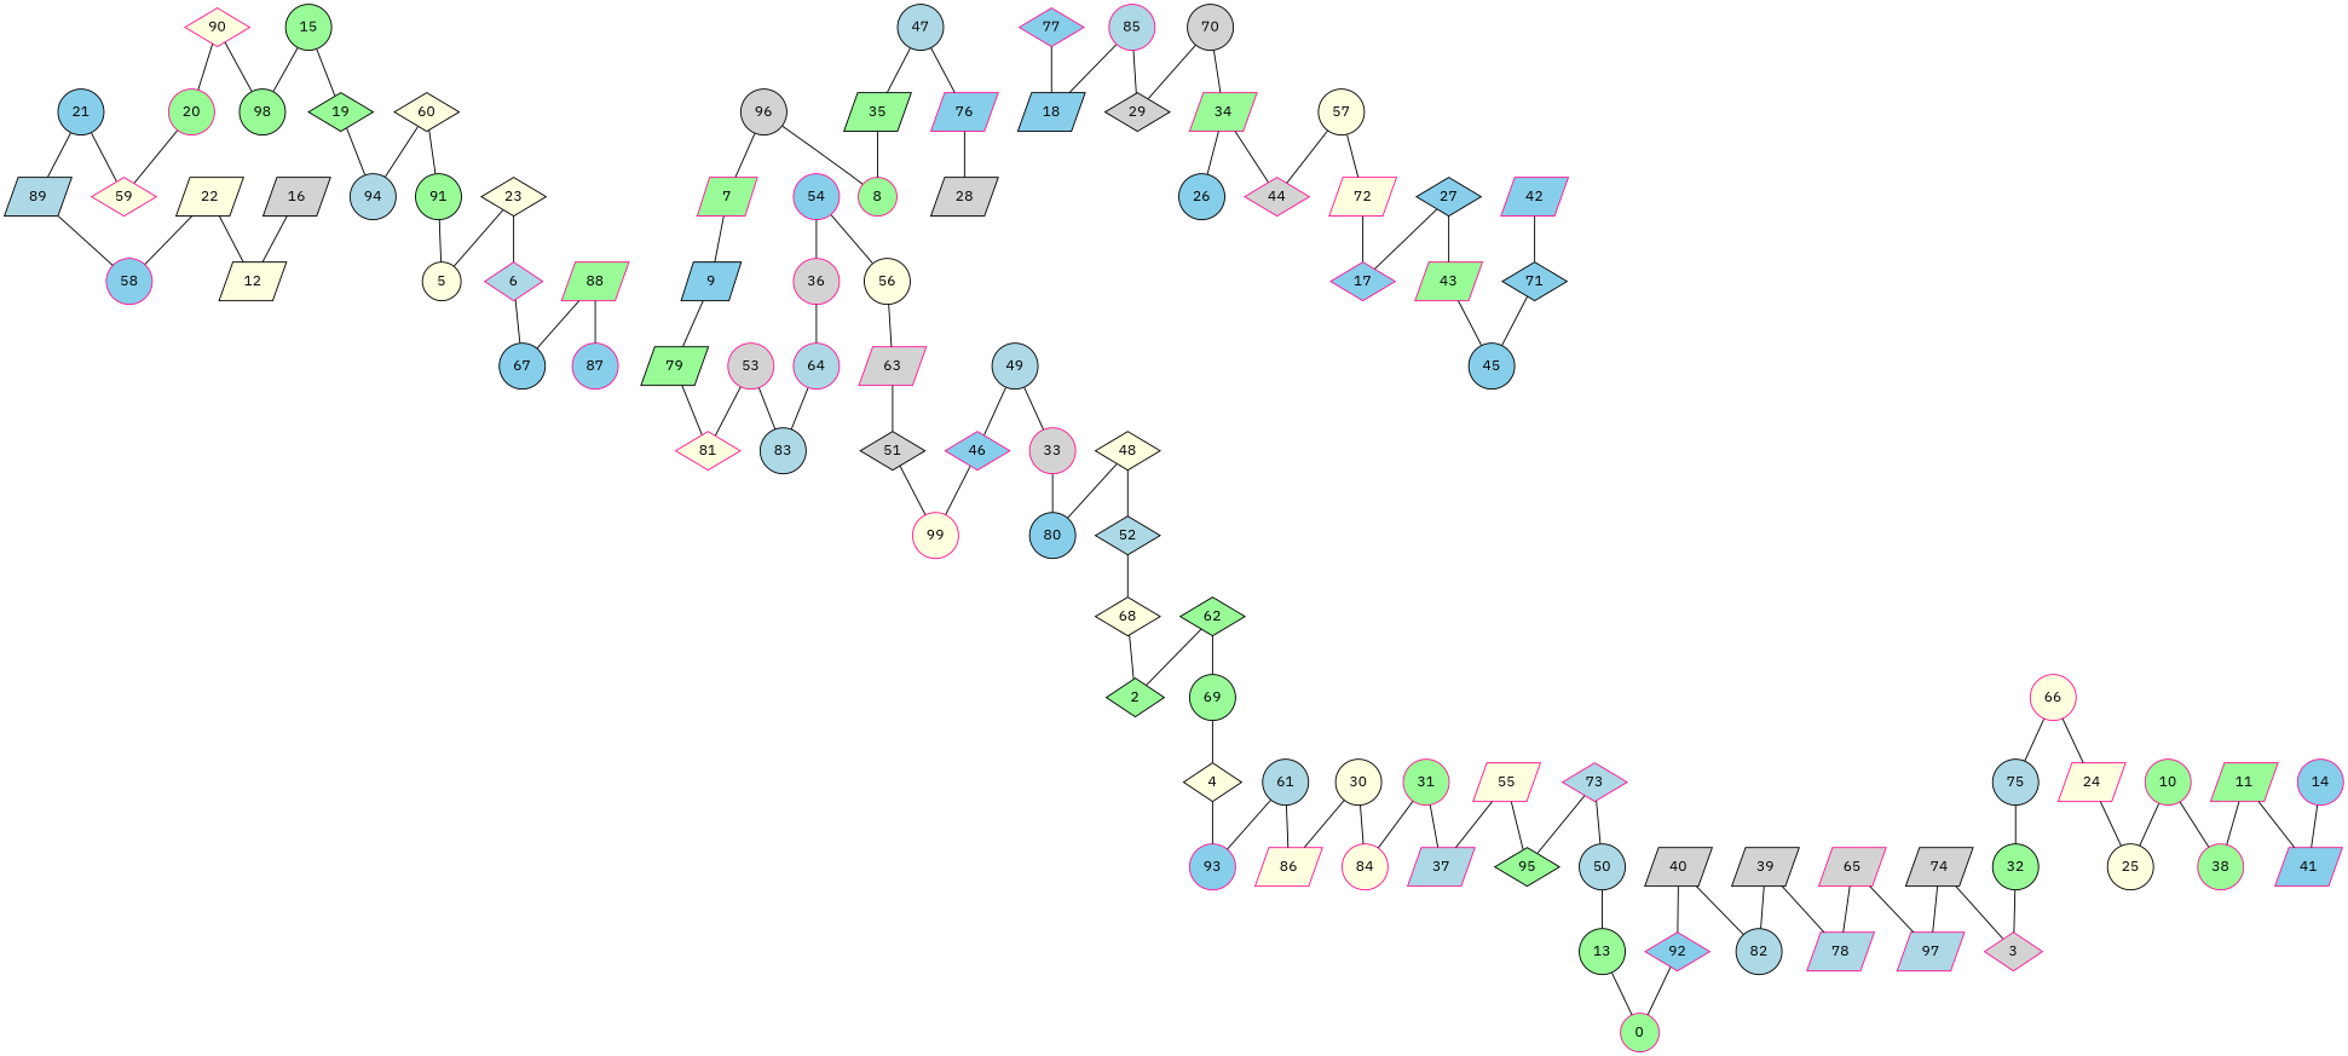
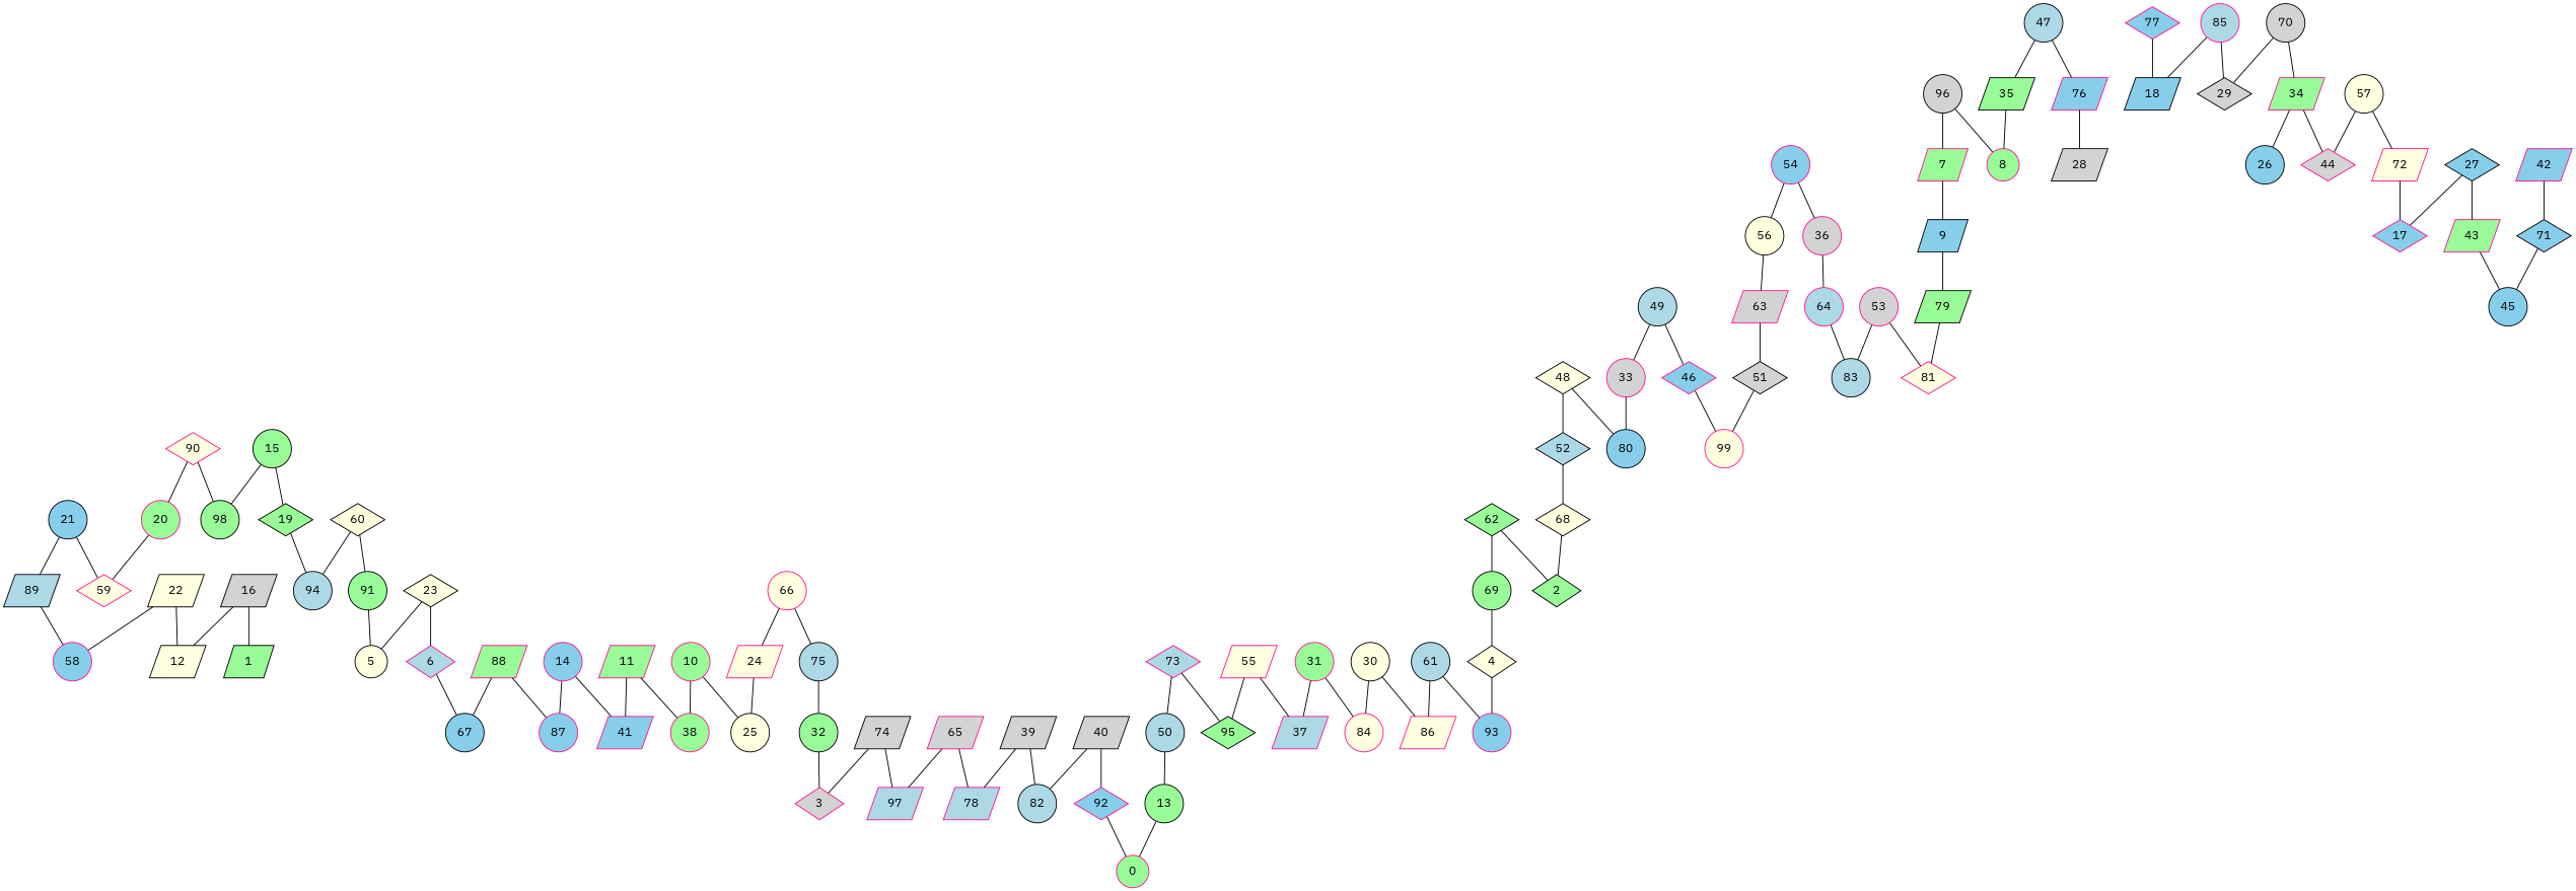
  graph {
    fontname="IBM Plex Sans"
    node [color=black fillcolor=palegreen fontname="IBM Plex Sans" shape=circle style=filled]
    edge [fontname="IBM Plex Sans"]
    21 [fillcolor=skyblue]
    89 [fillcolor=lightblue shape=parallelogram]
    59 [color=deeppink fillcolor=lightyellow shape=diamond]
    58 [color=deeppink fillcolor=skyblue]
    7 [color=deeppink shape=parallelogram]
    9 [fillcolor=skyblue shape=parallelogram]
    79 [shape=parallelogram]
    81 [color=deeppink fillcolor=lightyellow shape=diamond]
    24 [color=deeppink fillcolor=lightyellow shape=parallelogram]
    25 [fillcolor=lightyellow]
    96 [fillcolor=lightgrey]
    8 [color=deeppink]
    15
    98
    19 [shape=diamond]
    94 [fillcolor=lightblue]
    22 [fillcolor=lightyellow shape=parallelogram]
    12 [fillcolor=lightyellow shape=parallelogram]
    35 [shape=parallelogram]
    10 [color=deeppink]
    38 [color=deeppink]
    55 [color=deeppink fillcolor=lightyellow shape=parallelogram]
    37 [color=deeppink fillcolor=lightblue shape=parallelogram]
    95 [shape=diamond]
    47 [fillcolor=lightblue]
    76 [color=deeppink fillcolor=skyblue shape=parallelogram]
    28 [fillcolor=lightgrey shape=parallelogram]
    90 [color=deeppink fillcolor=lightyellow shape=diamond]
    20 [color=deeppink]
    23 [fillcolor=lightyellow shape=diamond]
    6 [color=deeppink fillcolor=lightblue shape=diamond]
    5 [fillcolor=lightyellow]
    67 [fillcolor=skyblue]
    11 [color=deeppink shape=parallelogram]
    41 [color=deeppink fillcolor=skyblue shape=parallelogram]
    77 [color=deeppink fillcolor=skyblue shape=diamond]
    18 [fillcolor=skyblue shape=parallelogram]
    16 [fillcolor=lightgrey shape=parallelogram]
+   1 [shape=parallelogram]
    31 [color=deeppink]
    84 [color=deeppink fillcolor=lightyellow]
    85 [color=deeppink fillcolor=lightblue]
    29 [fillcolor=lightgrey shape=diamond]
    88 [color=deeppink shape=parallelogram]
    87 [color=deeppink fillcolor=skyblue]
    14 [color=deeppink fillcolor=skyblue]
    66 [color=deeppink fillcolor=lightyellow]
    75 [fillcolor=lightblue]
    32
    70 [fillcolor=lightgrey]
    34 [color=deeppink shape=parallelogram]
    26 [fillcolor=skyblue]
    60 [fillcolor=lightyellow shape=diamond]
    91
    65 [color=deeppink fillcolor=lightgrey shape=parallelogram]
    78 [color=deeppink fillcolor=lightblue shape=parallelogram]
    97 [color=deeppink fillcolor=lightblue shape=parallelogram]
    44 [color=deeppink fillcolor=lightgrey shape=diamond]
    57 [fillcolor=lightyellow]
    72 [color=deeppink fillcolor=lightyellow shape=parallelogram]
    17 [color=deeppink fillcolor=skyblue shape=diamond]
    39 [fillcolor=lightgrey shape=parallelogram]
    82 [fillcolor=lightblue]
    27 [fillcolor=skyblue shape=diamond]
    43 [color=deeppink shape=parallelogram]
    45 [fillcolor=skyblue]
    30 [fillcolor=lightyellow]
    86 [color=deeppink fillcolor=lightyellow shape=parallelogram]
    0 [color=deeppink]
    13
    62 [shape=diamond]
    69
    2 [shape=diamond]
    4 [fillcolor=lightyellow shape=diamond]
    93 [color=deeppink fillcolor=skyblue]
    71 [fillcolor=skyblue shape=diamond]
    42 [color=deeppink fillcolor=skyblue shape=parallelogram]
    68 [fillcolor=lightyellow shape=diamond]
    52 [fillcolor=lightblue shape=diamond]
    92 [color=deeppink fillcolor=skyblue shape=diamond]
    48 [fillcolor=lightyellow shape=diamond]
    80 [fillcolor=skyblue]
    50 [fillcolor=lightblue]
    33 [color=deeppink fillcolor=lightgrey]
    49 [fillcolor=lightblue]
    46 [color=deeppink fillcolor=skyblue shape=diamond]
    99 [color=deeppink fillcolor=lightyellow]
    3 [color=deeppink fillcolor=lightgrey shape=diamond]
    74 [fillcolor=lightgrey shape=parallelogram]
    61 [fillcolor=lightblue]
    40 [fillcolor=lightgrey shape=parallelogram]
    73 [color=deeppink fillcolor=lightblue shape=diamond]
    51 [fillcolor=lightgrey shape=diamond]
    63 [color=deeppink fillcolor=lightgrey shape=parallelogram]
    56 [fillcolor=lightyellow]
    54 [color=deeppink fillcolor=skyblue]
    36 [color=deeppink fillcolor=lightgrey]
    64 [color=deeppink fillcolor=lightblue]
    83 [fillcolor=lightblue]
    53 [color=deeppink fillcolor=lightgrey]
    21 -- 89
    21 -- 59
    89 -- 58
    7 -- 9
    9 -- 79
    79 -- 81
    24 -- 25
    96 -- 7
    96 -- 8
    15 -- 98
    15 -- 19
    19 -- 94
    22 -- 58
    22 -- 12
    35 -- 8
    10 -- 25
    10 -- 38
    55 -- 37
    55 -- 95
    47 -- 35
    47 -- 76
    76 -- 28
    90 -- 98
    90 -- 20
    20 -- 59
    23 -- 6
    23 -- 5
    6 -- 67
    11 -- 38
    11 -- 41
    77 -- 18
    16 -- 12
+   16 -- 1
    31 -- 37
    31 -- 84
    85 -- 18
    85 -- 29
    88 -- 67
    88 -- 87
    14 -- 41
+   14 -- 87
    66 -- 24
    66 -- 75
    75 -- 32
    32 -- 3
    70 -- 29
    70 -- 34
    34 -- 26
    34 -- 44
    60 -- 94
    60 -- 91
    91 -- 5
    65 -- 78
    65 -- 97
    57 -- 44
    57 -- 72
    72 -- 17
    39 -- 78
    39 -- 82
    27 -- 17
    27 -- 43
    43 -- 45
    30 -- 84
    30 -- 86
    13 -- 0
    62 -- 69
    62 -- 2
    69 -- 4
    4 -- 93
    71 -- 45
    42 -- 71
    68 -- 2
    52 -- 68
    92 -- 0
    48 -- 52
    48 -- 80
    50 -- 13
    33 -- 80
    49 -- 33
    49 -- 46
    46 -- 99
    74 -- 97
    74 -- 3
    61 -- 86
    61 -- 93
    40 -- 82
    40 -- 92
    73 -- 95
    73 -- 50
    51 -- 99
    63 -- 51
    56 -- 63
    54 -- 56
    54 -- 36
    36 -- 64
    64 -- 83
    53 -- 81
    53 -- 83
  }
